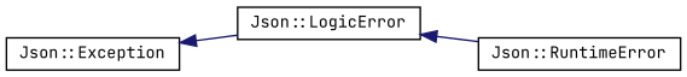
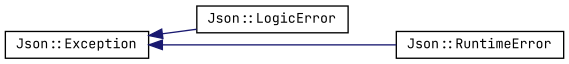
  digraph {
    fontname="JetBrains Mono"
    rankdir=LR
    node [color=black fillcolor=white fontname="JetBrains Mono" fontsize=10 shape=record style=filled]
    edge [color=midnightblue dir=back fontname="JetBrains Mono" fontsize=10 labelfontname=Helvetica labelfontsize=10 style=solid]
    n1 [height=0.2 label="Json::Exception" width=0.4]
    n2 [height=0.2 label="Json::LogicError" width=0.4]
    n3 [height=0.2 label="Json::RuntimeError" width=0.4]
    n1 -> n2
-   n2 -> n3
+   n1 -> n3
  }
